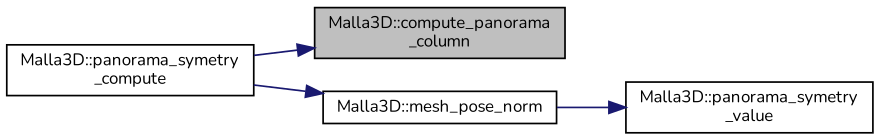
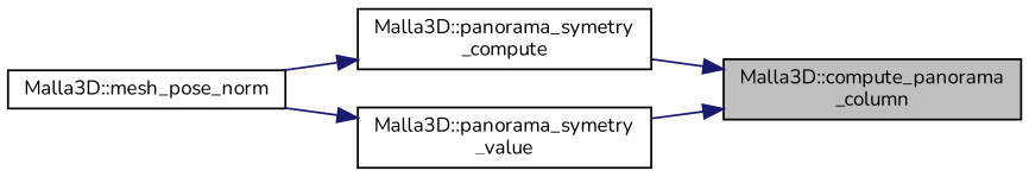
  digraph {
    fontname=Nunito
    rankdir=RL
    node [color=black fillcolor=white fontname=Nunito fontsize=10 shape=record style=filled]
    edge [color=midnightblue dir=back fontname=Nunito fontsize=10 labelfontname=Helvetica labelfontsize=10 style=solid]
    n1 [fillcolor=grey75 fontcolor=black height=0.2 label="Malla3D::compute_panorama\l_column" width=0.4]
    n2 [height=0.2 label="Malla3D::panorama_symetry\l_compute" width=0.4]
    n3 [height=0.2 label="Malla3D::panorama_symetry\l_value" width=0.4]
    n4 [height=0.2 label="Malla3D::mesh_pose_norm" width=0.4]
    n1 -> n2
-   n4 -> n2
+   n1 -> n3
+   n2 -> n4
    n3 -> n4
  }
